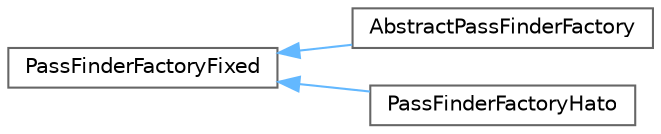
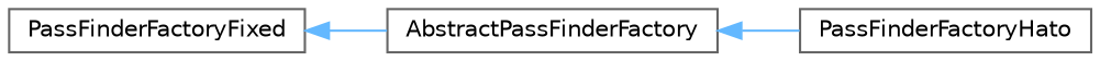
  digraph {
    rankdir=LR
    node [color=grey40 fillcolor=white fontname=Helvetica fontsize=10 shape=box style=filled]
    edge [color=steelblue1 dir=back fontname=Helvetica fontsize=10 labelfontname=Helvetica labelfontsize=10 style=solid]
    n1 [height=0.2 label=AbstractPassFinderFactory width=0.4]
    n2 [height=0.2 label=PassFinderFactoryHato width=0.4]
    n3 [height=0.2 label=PassFinderFactoryFixed width=0.4]
-   n3 -> n2
+   n1 -> n2
    n3 -> n1
  }
